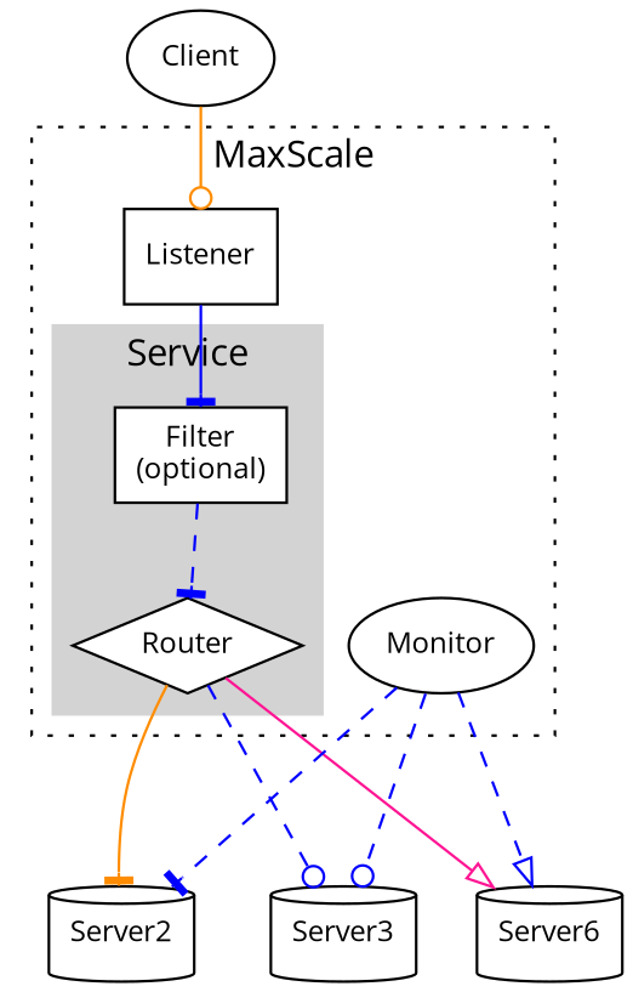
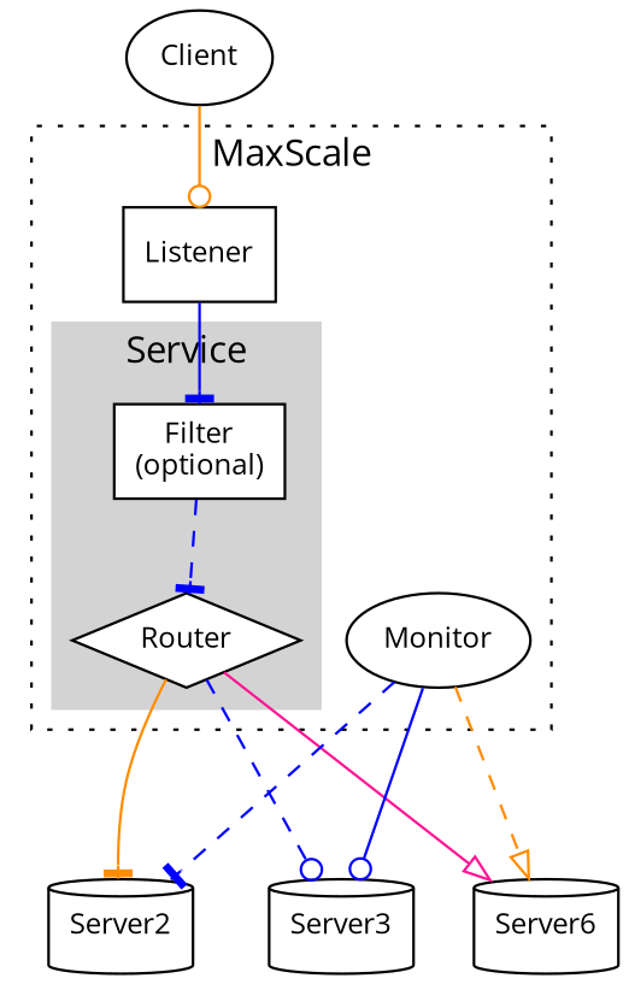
  digraph {
    compound=true
    fontname="Open Sans"
    rankdir=TB
    node [fontname="Open Sans" fontsize=11 shape=cylinder]
    edge [arrowhead=tee color=blue fontname="Open Sans" style=dashed]
    n1 [fillcolor=white label="Filter\n(optional)" shape=box style=filled]
    n2 [fillcolor=white label=Router shape=diamond style=filled]
    n3 [fillcolor=white label=Monitor shape=oval style=filled]
    n4 [fillcolor=white label=Listener shape=box style=filled]
    n5 [label=Server2]
    n6 [label=Server6]
    n7 [label=Server3]
    n8 [label=Client shape=oval]
    subgraph cluster_1 {
      label=MaxScale
      style=dotted
      n3
      n4
      subgraph cluster_2 {
        color=lightgrey
        label=Service
        style=filled
        n1
        n2
      }
    }
    n1 -> n2
    n1 -> n3 [style=invis arrowhead="" color=""]
    n2 -> n5 [color=darkorange minlen=2 style=""]
    n2 -> n6 [arrowhead=onormal color=deeppink minlen=2 style=""]
    n2 -> n7 [arrowhead=odot minlen=2]
    n3 -> n5
-   n3 -> n6 [arrowhead=onormal]
-   n3 -> n7 [arrowhead=odot]
+   n3 -> n6 [arrowhead=onormal color=darkorange]
+   n3 -> n7 [arrowhead=odot style=solid]
    n4 -> n1 [style=""]
    n8 -> n4 [arrowhead=odot color=darkorange style=""]
  }
